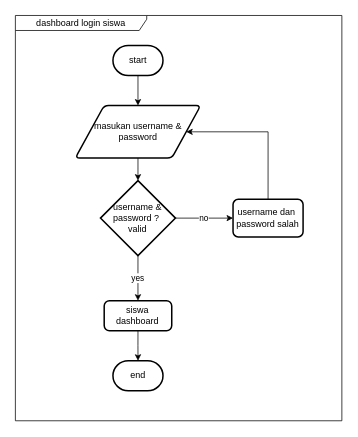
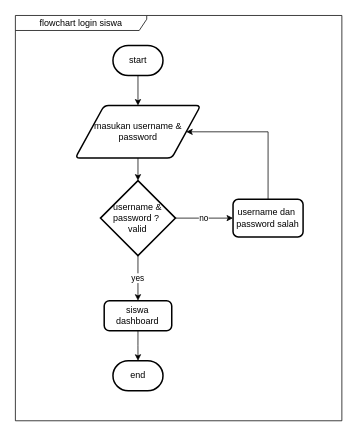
  <mxCell id="0" />
  <mxCell id="1" parent="0" />
  <mxCell id="2" style="edgeStyle=orthogonalEdgeStyle;rounded=0;orthogonalLoop=1;jettySize=auto;html=1;exitX=0.5;exitY=1;exitDx=0;exitDy=0;exitPerimeter=0;entryX=0.5;entryY=0;entryDx=0;entryDy=0;" edge="1" parent="1" source="3" target="5"><mxGeometry relative="1" as="geometry" /></mxCell>
  <mxCell id="3" value="start" style="strokeWidth=2;html=1;shape=mxgraph.flowchart.terminator;whiteSpace=wrap;fillColor=#FFFFFF;" vertex="1" parent="1"><mxGeometry x="150" y="60" width="66.67" height="40" as="geometry" /></mxCell>
  <mxCell id="4" style="edgeStyle=orthogonalEdgeStyle;rounded=0;orthogonalLoop=1;jettySize=auto;html=1;exitX=0.5;exitY=1;exitDx=0;exitDy=0;entryX=0.5;entryY=0;entryDx=0;entryDy=0;entryPerimeter=0;" edge="1" parent="1" source="5" target="8"><mxGeometry relative="1" as="geometry" /></mxCell>
  <mxCell id="5" value="masukan username &amp;amp; password" style="shape=parallelogram;html=1;strokeWidth=2;perimeter=parallelogramPerimeter;whiteSpace=wrap;rounded=1;arcSize=12;size=0.23;fillColor=#FFFFFF;" vertex="1" parent="1"><mxGeometry x="99.84" y="140" width="167" height="70" as="geometry" /></mxCell>
  <mxCell id="6" value="no" style="edgeStyle=orthogonalEdgeStyle;rounded=0;orthogonalLoop=1;jettySize=auto;html=1;exitX=1;exitY=0.5;exitDx=0;exitDy=0;exitPerimeter=0;entryX=0;entryY=0.5;entryDx=0;entryDy=0;" edge="1" parent="1" source="8" target="10"><mxGeometry relative="1" as="geometry" /></mxCell>
  <mxCell id="7" value="yes" style="edgeStyle=orthogonalEdgeStyle;rounded=0;orthogonalLoop=1;jettySize=auto;html=1;exitX=0.5;exitY=1;exitDx=0;exitDy=0;exitPerimeter=0;entryX=0.5;entryY=0;entryDx=0;entryDy=0;entryPerimeter=0;" edge="1" parent="1" source="8"><mxGeometry relative="1" as="geometry"><mxPoint x="183.34" y="400" as="targetPoint" /></mxGeometry></mxCell>
  <mxCell id="8" value="username &amp;amp;&lt;br&gt;password ?&amp;nbsp;&lt;br&gt;valid" style="strokeWidth=2;html=1;shape=mxgraph.flowchart.decision;whiteSpace=wrap;fillColor=#FFFFFF;" vertex="1" parent="1"><mxGeometry x="133.34" y="240" width="100" height="100" as="geometry" /></mxCell>
  <mxCell id="9" style="edgeStyle=orthogonalEdgeStyle;rounded=0;orthogonalLoop=1;jettySize=auto;html=1;exitX=0.5;exitY=0;exitDx=0;exitDy=0;entryX=1;entryY=0.5;entryDx=0;entryDy=0;" edge="1" parent="1" source="10" target="5"><mxGeometry relative="1" as="geometry"><mxPoint x="450" y="150" as="targetPoint" /><Array as="points"><mxPoint x="357" y="175" /></Array></mxGeometry></mxCell>
  <mxCell id="10" value="username dan&amp;nbsp;&lt;br&gt;password salah" style="rounded=1;whiteSpace=wrap;html=1;absoluteArcSize=1;arcSize=14;strokeWidth=2;fillColor=#FFFFFF;" vertex="1" parent="1"><mxGeometry x="310" y="265" width="93.33" height="50" as="geometry" /></mxCell>
  <mxCell id="11" style="edgeStyle=orthogonalEdgeStyle;rounded=0;orthogonalLoop=1;jettySize=auto;html=1;exitX=0.5;exitY=1;exitDx=0;exitDy=0;" edge="1" parent="1" source="12" target="13"><mxGeometry relative="1" as="geometry" /></mxCell>
  <mxCell id="12" value="siswa dashboard" style="rounded=1;whiteSpace=wrap;html=1;absoluteArcSize=1;arcSize=14;strokeWidth=2;fillColor=#FFFFFF;" vertex="1" parent="1"><mxGeometry x="138.33" y="400" width="90" height="40" as="geometry" /></mxCell>
  <mxCell id="13" value="end" style="strokeWidth=2;html=1;shape=mxgraph.flowchart.terminator;whiteSpace=wrap;fillColor=#FFFFFF;" vertex="1" parent="1"><mxGeometry x="150" y="480" width="66.67" height="40" as="geometry" /></mxCell>
- <mxCell id="14" value="dashboard login siswa" style="shape=umlFrame;whiteSpace=wrap;html=1;fillColor=#FFFFFF;width=175;height=20;" vertex="1" parent="1"><mxGeometry x="20" y="20" width="435" height="540" as="geometry" /></mxCell>
+ <mxCell id="14" value="flowchart login siswa" style="shape=umlFrame;whiteSpace=wrap;html=1;fillColor=#FFFFFF;width=175;height=20;" vertex="1" parent="1"><mxGeometry x="20" y="20" width="435" height="540" as="geometry" /></mxCell>
